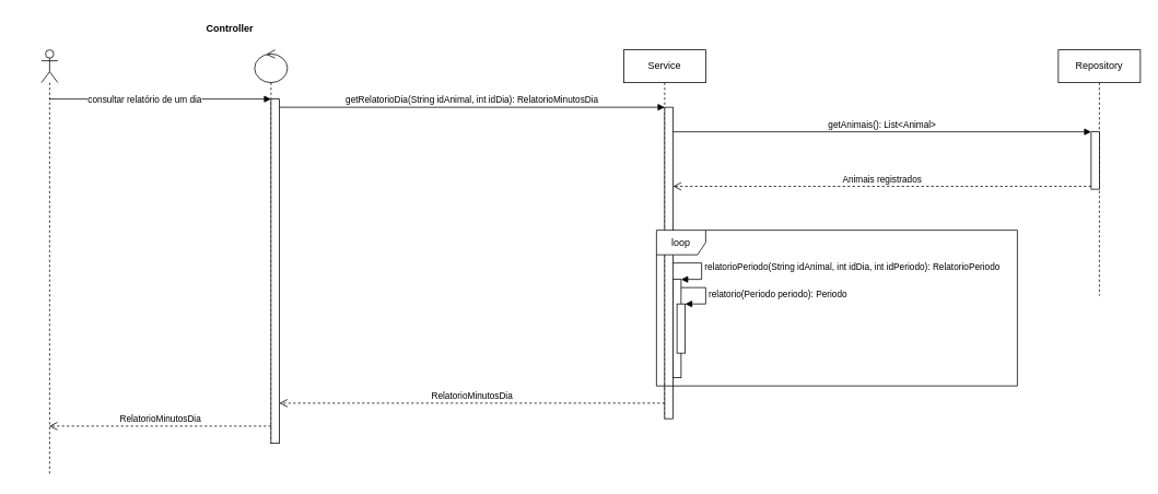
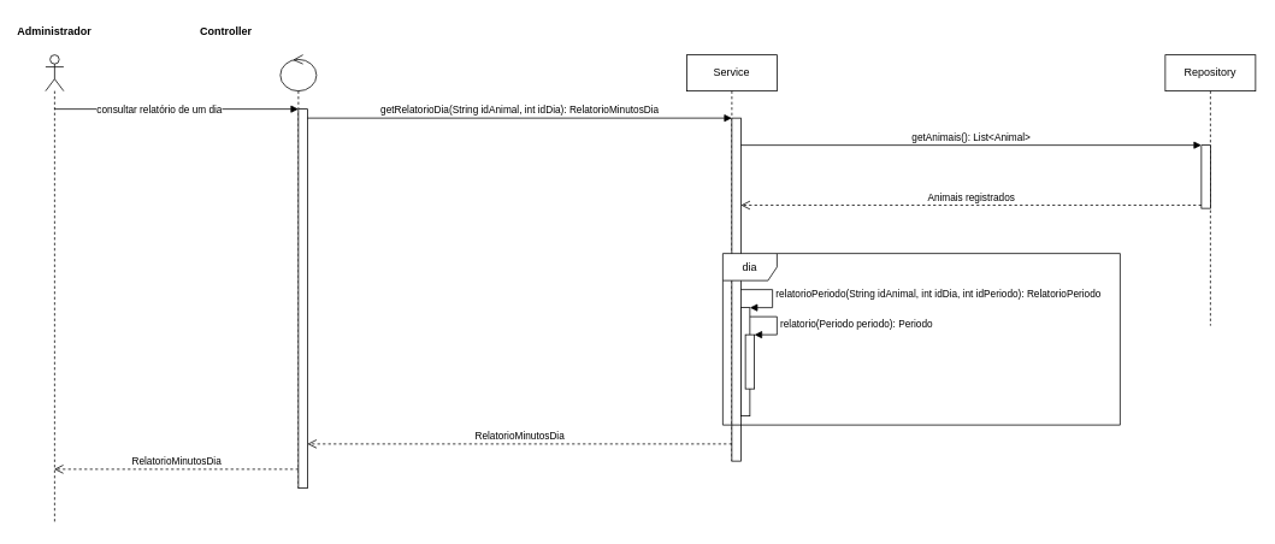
  <mxCell id="0" />
  <mxCell id="1" parent="0" />
  <mxCell id="2" value="" style="shape=umlLifeline;participant=umlActor;perimeter=lifelinePerimeter;whiteSpace=wrap;html=1;container=1;collapsible=0;recursiveResize=0;verticalAlign=top;spacingTop=36;outlineConnect=0;" vertex="1" parent="1"><mxGeometry x="50" y="60" width="20" height="520" as="geometry" /></mxCell>
+ <mxCell id="3" value="Administrador" style="text;align=center;fontStyle=1;verticalAlign=middle;spacingLeft=3;spacingRight=3;strokeColor=none;rotatable=0;points=[[0,0.5],[1,0.5]];portConstraint=eastwest;" vertex="1" parent="1"><mxGeometry x="20" y="20" width="80" height="26" as="geometry" /></mxCell>
  <mxCell id="4" value="" style="shape=umlLifeline;participant=umlControl;perimeter=lifelinePerimeter;whiteSpace=wrap;html=1;container=1;collapsible=0;recursiveResize=0;verticalAlign=top;spacingTop=36;outlineConnect=0;" vertex="1" parent="1"><mxGeometry x="310" y="60" width="40" height="480" as="geometry" /></mxCell>
  <mxCell id="5" value="" style="html=1;points=[];perimeter=orthogonalPerimeter;" vertex="1" parent="4"><mxGeometry x="20" y="60" width="10" height="420" as="geometry" /></mxCell>
- <mxCell id="6" value="Controller" style="text;align=center;fontStyle=1;verticalAlign=middle;spacingLeft=3;spacingRight=3;strokeColor=none;rotatable=0;points=[[0,0.5],[1,0.5]];portConstraint=eastwest;" vertex="1" parent="1"><mxGeometry x="240" y="20" width="80" height="26" as="geometry" /></mxCell>
+ <mxCell id="6" value="Controller" style="text;align=center;fontStyle=1;verticalAlign=middle;spacingLeft=3;spacingRight=3;strokeColor=none;rotatable=0;points=[[0,0.5],[1,0.5]];portConstraint=eastwest;" vertex="1" parent="1"><mxGeometry x="210" y="20" width="80" height="26" as="geometry" /></mxCell>
  <mxCell id="7" value="Service" style="shape=umlLifeline;perimeter=lifelinePerimeter;whiteSpace=wrap;html=1;container=1;collapsible=0;recursiveResize=0;outlineConnect=0;" vertex="1" parent="1"><mxGeometry x="760" y="60" width="100" height="450" as="geometry" /></mxCell>
  <mxCell id="8" value="" style="html=1;points=[];perimeter=orthogonalPerimeter;" vertex="1" parent="7"><mxGeometry x="50" y="70" width="10" height="380" as="geometry" /></mxCell>
  <mxCell id="9" value="" style="html=1;points=[];perimeter=orthogonalPerimeter;" vertex="1" parent="7"><mxGeometry x="60" y="280" width="10" height="120" as="geometry" /></mxCell>
  <mxCell id="10" value="relatorioPeriodo(String idAnimal, int idDia, int idPeriodo): RelatorioPeriodo" style="edgeStyle=orthogonalEdgeStyle;html=1;align=left;spacingLeft=2;endArrow=block;rounded=0;entryX=1;entryY=0;" edge="1" parent="7" source="8" target="9"><mxGeometry relative="1" as="geometry"><mxPoint x="65" y="260" as="sourcePoint" /><Array as="points"><mxPoint x="95" y="260" /><mxPoint x="95" y="280" /></Array></mxGeometry></mxCell>
  <mxCell id="11" value="" style="html=1;points=[];perimeter=orthogonalPerimeter;" vertex="1" parent="7"><mxGeometry x="65" y="310" width="10" height="60" as="geometry" /></mxCell>
  <mxCell id="12" value="relatorio(Periodo periodo): Periodo" style="edgeStyle=orthogonalEdgeStyle;html=1;align=left;spacingLeft=2;endArrow=block;rounded=0;entryX=1;entryY=0;" edge="1" parent="7" target="11"><mxGeometry relative="1" as="geometry"><mxPoint x="70" y="290" as="sourcePoint" /><Array as="points"><mxPoint x="100" y="290" /></Array></mxGeometry></mxCell>
  <mxCell id="13" value="Repository" style="shape=umlLifeline;perimeter=lifelinePerimeter;whiteSpace=wrap;html=1;container=1;collapsible=0;recursiveResize=0;outlineConnect=0;" vertex="1" parent="1"><mxGeometry x="1290" y="60" width="100" height="300" as="geometry" /></mxCell>
  <mxCell id="14" value="" style="html=1;points=[];perimeter=orthogonalPerimeter;" vertex="1" parent="13"><mxGeometry x="40" y="100" width="10" height="70" as="geometry" /></mxCell>
  <mxCell id="15" value="consultar relatório de um dia" style="html=1;verticalAlign=bottom;endArrow=block;entryX=0;entryY=0;rounded=0;" edge="1" parent="1" source="2" target="5"><mxGeometry x="-0.143" y="-10" relative="1" as="geometry"><mxPoint x="130" y="120" as="sourcePoint" /><mxPoint as="offset" /></mxGeometry></mxCell>
  <mxCell id="16" value="RelatorioMinutosDia" style="html=1;verticalAlign=bottom;endArrow=open;dashed=1;endSize=8;exitX=0;exitY=0.95;rounded=0;" edge="1" parent="1" source="5" target="2"><mxGeometry relative="1" as="geometry"><mxPoint x="130" y="196" as="targetPoint" /></mxGeometry></mxCell>
  <mxCell id="17" value="getRelatorioDia(String idAnimal, int idDia): RelatorioMinutosDia" style="html=1;verticalAlign=bottom;endArrow=block;entryX=0;entryY=0;rounded=0;" edge="1" parent="1" source="5" target="8"><mxGeometry relative="1" as="geometry"><mxPoint x="350" y="130" as="sourcePoint" /></mxGeometry></mxCell>
  <mxCell id="18" value="RelatorioMinutosDia" style="html=1;verticalAlign=bottom;endArrow=open;dashed=1;endSize=8;exitX=0;exitY=0.95;rounded=0;" edge="1" parent="1" source="8" target="5"><mxGeometry relative="1" as="geometry"><mxPoint x="350" y="206" as="targetPoint" /></mxGeometry></mxCell>
  <mxCell id="19" value="getAnimais(): List&amp;lt;Animal&amp;gt;" style="html=1;verticalAlign=bottom;endArrow=block;entryX=0;entryY=0;rounded=0;" edge="1" parent="1" target="14"><mxGeometry relative="1" as="geometry"><mxPoint x="820" y="160" as="sourcePoint" /></mxGeometry></mxCell>
  <mxCell id="20" value="Animais registrados" style="html=1;verticalAlign=bottom;endArrow=open;dashed=1;endSize=8;exitX=0;exitY=0.95;rounded=0;" edge="1" parent="1" source="14" target="8"><mxGeometry relative="1" as="geometry"><mxPoint x="920" y="226" as="targetPoint" /></mxGeometry></mxCell>
- <mxCell id="21" value="loop" style="shape=umlFrame;whiteSpace=wrap;html=1;" vertex="1" parent="1"><mxGeometry x="800" y="280" width="440" height="190" as="geometry" /></mxCell>
+ <mxCell id="21" value="dia" style="shape=umlFrame;whiteSpace=wrap;html=1;" vertex="1" parent="1"><mxGeometry x="800" y="280" width="440" height="190" as="geometry" /></mxCell>
